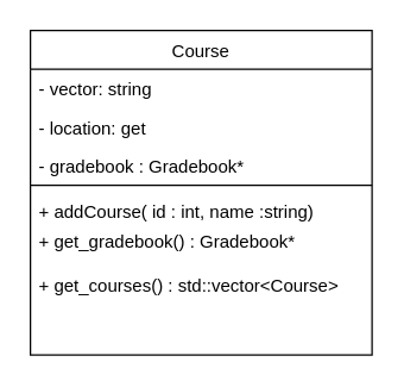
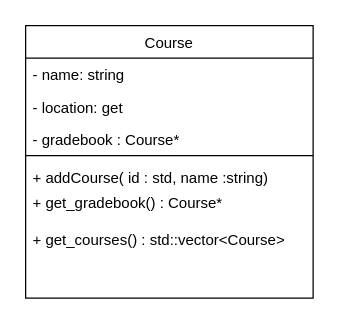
  <mxCell id="0" />
  <mxCell id="1" parent="0" />
  <mxCell id="2" value="Course" style="swimlane;fontStyle=0;align=center;verticalAlign=top;childLayout=stackLayout;horizontal=1;startSize=26;horizontalStack=0;resizeParent=1;resizeLast=0;collapsible=1;marginBottom=0;rounded=0;shadow=0;strokeWidth=1;" vertex="1" parent="1"><mxGeometry x="20" y="20" width="230" height="218" as="geometry"><mxRectangle x="230" y="140" width="160" height="26" as="alternateBounds" /></mxGeometry></mxCell>
- <mxCell id="3" value="- vector: string" style="text;align=left;verticalAlign=top;spacingLeft=4;spacingRight=4;overflow=hidden;rotatable=0;points=[[0,0.5],[1,0.5]];portConstraint=eastwest;" vertex="1" parent="2"><mxGeometry y="26" width="230" height="26" as="geometry" /></mxCell>
+ <mxCell id="3" value="- name: string" style="text;align=left;verticalAlign=top;spacingLeft=4;spacingRight=4;overflow=hidden;rotatable=0;points=[[0,0.5],[1,0.5]];portConstraint=eastwest;" vertex="1" parent="2"><mxGeometry y="26" width="230" height="26" as="geometry" /></mxCell>
  <mxCell id="4" value="- location: get" style="text;align=left;verticalAlign=top;spacingLeft=4;spacingRight=4;overflow=hidden;rotatable=0;points=[[0,0.5],[1,0.5]];portConstraint=eastwest;rounded=0;shadow=0;html=0;" vertex="1" parent="2"><mxGeometry y="52" width="230" height="26" as="geometry" /></mxCell>
- <mxCell id="5" value="- gradebook : Gradebook*&#10;" style="text;align=left;verticalAlign=top;spacingLeft=4;spacingRight=4;overflow=hidden;rotatable=0;points=[[0,0.5],[1,0.5]];portConstraint=eastwest;rounded=0;shadow=0;html=0;" vertex="1" parent="2"><mxGeometry y="78" width="230" height="22" as="geometry" /></mxCell>
+ <mxCell id="5" value="- gradebook : Course*&#10;" style="text;align=left;verticalAlign=top;spacingLeft=4;spacingRight=4;overflow=hidden;rotatable=0;points=[[0,0.5],[1,0.5]];portConstraint=eastwest;rounded=0;shadow=0;html=0;" vertex="1" parent="2"><mxGeometry y="78" width="230" height="22" as="geometry" /></mxCell>
  <mxCell id="6" value="" style="line;html=1;strokeWidth=1;align=left;verticalAlign=middle;spacingTop=-1;spacingLeft=3;spacingRight=3;rotatable=0;labelPosition=right;points=[];portConstraint=eastwest;" vertex="1" parent="2"><mxGeometry y="100" width="230" height="8" as="geometry" /></mxCell>
- <mxCell id="7" value="+ addCourse( id : int, name :string)" style="text;align=left;verticalAlign=top;spacingLeft=4;spacingRight=4;overflow=hidden;rotatable=0;points=[[0,0.5],[1,0.5]];portConstraint=eastwest;" vertex="1" parent="2"><mxGeometry y="108" width="230" height="20" as="geometry" /></mxCell>
- <mxCell id="8" value="+ get_gradebook() : Gradebook*" style="text;align=left;verticalAlign=top;spacingLeft=4;spacingRight=4;overflow=hidden;rotatable=0;points=[[0,0.5],[1,0.5]];portConstraint=eastwest;" vertex="1" parent="2"><mxGeometry y="128" width="230" height="30" as="geometry" /></mxCell>
+ <mxCell id="7" value="+ addCourse( id : std, name :string)" style="text;align=left;verticalAlign=top;spacingLeft=4;spacingRight=4;overflow=hidden;rotatable=0;points=[[0,0.5],[1,0.5]];portConstraint=eastwest;" vertex="1" parent="2"><mxGeometry y="108" width="230" height="20" as="geometry" /></mxCell>
+ <mxCell id="8" value="+ get_gradebook() : Course*" style="text;align=left;verticalAlign=top;spacingLeft=4;spacingRight=4;overflow=hidden;rotatable=0;points=[[0,0.5],[1,0.5]];portConstraint=eastwest;" vertex="1" parent="2"><mxGeometry y="128" width="230" height="30" as="geometry" /></mxCell>
  <mxCell id="9" value="+ get_courses() : std::vector&lt;Course&gt;" style="text;align=left;verticalAlign=top;spacingLeft=4;spacingRight=4;overflow=hidden;rotatable=0;points=[[0,0.5],[1,0.5]];portConstraint=eastwest;" vertex="1" parent="2"><mxGeometry y="158" width="230" height="20" as="geometry" /></mxCell>
